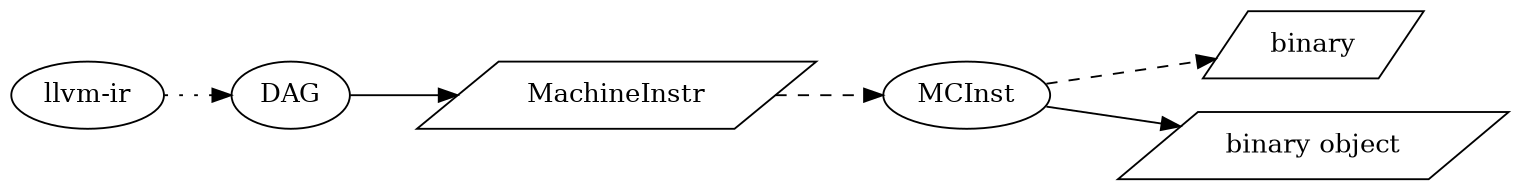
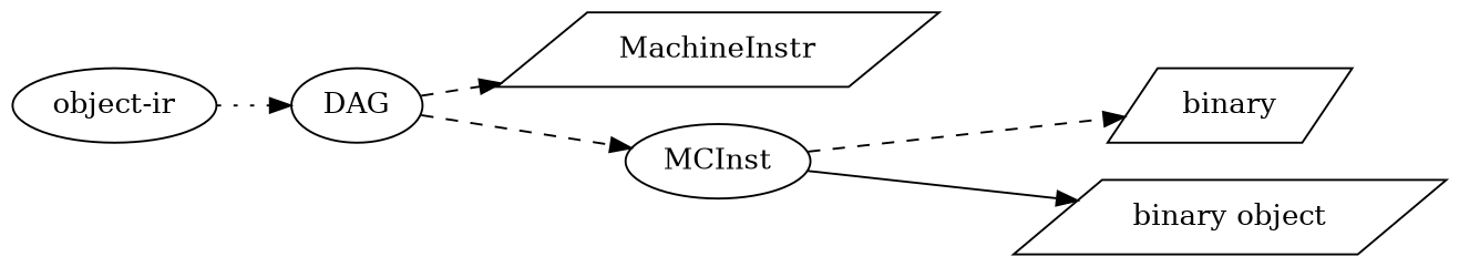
  digraph {
    rankdir=LR
    node [shape=ellipse]
    edge [style=solid]
-   "llvm-ir"
+   "llvm-ir" [label="object-ir"]
    DAG
    MachineInstr [shape=parallelogram]
    MCInst
    n5 [label=binary shape=parallelogram]
    "binary object" [shape=parallelogram]
    "llvm-ir" -> DAG [style=dotted]
-   DAG -> MachineInstr
-   MachineInstr -> MCInst [style=dashed]
+   DAG -> MachineInstr [style=dashed]
+   DAG -> MCInst [style=dashed]
    MCInst -> n5 [style=dashed]
    MCInst -> "binary object"
  }
